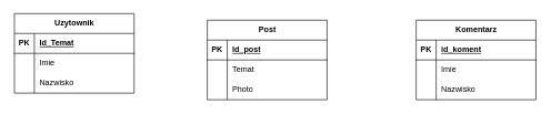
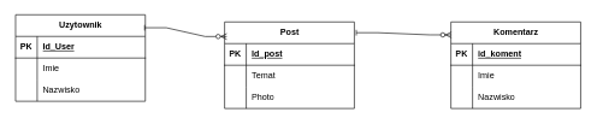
  <mxCell id="0" />
  <mxCell id="1" parent="0" />
  <mxCell id="2" value="Komentarz" style="shape=table;startSize=30;container=1;collapsible=1;childLayout=tableLayout;fixedRows=1;rowLines=0;fontStyle=1;align=center;resizeLast=1;html=1;" vertex="1" parent="1"><mxGeometry x="624" y="30" width="180" height="120" as="geometry" /></mxCell>
  <mxCell id="3" value="" style="shape=tableRow;horizontal=0;startSize=0;swimlaneHead=0;swimlaneBody=0;fillColor=none;collapsible=0;dropTarget=0;points=[[0,0.5],[1,0.5]];portConstraint=eastwest;top=0;left=0;right=0;bottom=1;" vertex="1" parent="2"><mxGeometry y="30" width="180" height="30" as="geometry" /></mxCell>
  <mxCell id="4" value="PK" style="shape=partialRectangle;connectable=0;fillColor=none;top=0;left=0;bottom=0;right=0;fontStyle=1;overflow=hidden;whiteSpace=wrap;html=1;" vertex="1" parent="3"><mxGeometry width="30" height="30" as="geometry"><mxRectangle width="30" height="30" as="alternateBounds" /></mxGeometry></mxCell>
  <mxCell id="5" value="id_koment" style="shape=partialRectangle;connectable=0;fillColor=none;top=0;left=0;bottom=0;right=0;align=left;spacingLeft=6;fontStyle=5;overflow=hidden;whiteSpace=wrap;html=1;" vertex="1" parent="3"><mxGeometry x="30" width="150" height="30" as="geometry"><mxRectangle width="150" height="30" as="alternateBounds" /></mxGeometry></mxCell>
  <mxCell id="6" value="" style="shape=tableRow;horizontal=0;startSize=0;swimlaneHead=0;swimlaneBody=0;fillColor=none;collapsible=0;dropTarget=0;points=[[0,0.5],[1,0.5]];portConstraint=eastwest;top=0;left=0;right=0;bottom=0;" vertex="1" parent="2"><mxGeometry y="60" width="180" height="30" as="geometry" /></mxCell>
  <mxCell id="7" value="" style="shape=partialRectangle;connectable=0;fillColor=none;top=0;left=0;bottom=0;right=0;editable=1;overflow=hidden;whiteSpace=wrap;html=1;" vertex="1" parent="6"><mxGeometry width="30" height="30" as="geometry"><mxRectangle width="30" height="30" as="alternateBounds" /></mxGeometry></mxCell>
  <mxCell id="8" value="Imie" style="shape=partialRectangle;connectable=0;fillColor=none;top=0;left=0;bottom=0;right=0;align=left;spacingLeft=6;overflow=hidden;whiteSpace=wrap;html=1;" vertex="1" parent="6"><mxGeometry x="30" width="150" height="30" as="geometry"><mxRectangle width="150" height="30" as="alternateBounds" /></mxGeometry></mxCell>
  <mxCell id="9" value="" style="shape=tableRow;horizontal=0;startSize=0;swimlaneHead=0;swimlaneBody=0;fillColor=none;collapsible=0;dropTarget=0;points=[[0,0.5],[1,0.5]];portConstraint=eastwest;top=0;left=0;right=0;bottom=0;" vertex="1" parent="2"><mxGeometry y="90" width="180" height="30" as="geometry" /></mxCell>
  <mxCell id="10" value="" style="shape=partialRectangle;connectable=0;fillColor=none;top=0;left=0;bottom=0;right=0;editable=1;overflow=hidden;whiteSpace=wrap;html=1;" vertex="1" parent="9"><mxGeometry width="30" height="30" as="geometry"><mxRectangle width="30" height="30" as="alternateBounds" /></mxGeometry></mxCell>
  <mxCell id="11" value="Nazwisko" style="shape=partialRectangle;connectable=0;fillColor=none;top=0;left=0;bottom=0;right=0;align=left;spacingLeft=6;overflow=hidden;whiteSpace=wrap;html=1;" vertex="1" parent="9"><mxGeometry x="30" width="150" height="30" as="geometry"><mxRectangle width="150" height="30" as="alternateBounds" /></mxGeometry></mxCell>
  <mxCell id="12" value="Uzytownik" style="shape=table;startSize=30;container=1;collapsible=1;childLayout=tableLayout;fixedRows=1;rowLines=0;fontStyle=1;align=center;resizeLast=1;html=1;" vertex="1" parent="1"><mxGeometry x="20" y="20" width="180" height="120" as="geometry" /></mxCell>
  <mxCell id="13" value="" style="shape=tableRow;horizontal=0;startSize=0;swimlaneHead=0;swimlaneBody=0;fillColor=none;collapsible=0;dropTarget=0;points=[[0,0.5],[1,0.5]];portConstraint=eastwest;top=0;left=0;right=0;bottom=1;" vertex="1" parent="12"><mxGeometry y="30" width="180" height="30" as="geometry" /></mxCell>
  <mxCell id="14" value="PK" style="shape=partialRectangle;connectable=0;fillColor=none;top=0;left=0;bottom=0;right=0;fontStyle=1;overflow=hidden;whiteSpace=wrap;html=1;" vertex="1" parent="13"><mxGeometry width="30" height="30" as="geometry"><mxRectangle width="30" height="30" as="alternateBounds" /></mxGeometry></mxCell>
- <mxCell id="15" value="Id_Temat" style="shape=partialRectangle;connectable=0;fillColor=none;top=0;left=0;bottom=0;right=0;align=left;spacingLeft=6;fontStyle=5;overflow=hidden;whiteSpace=wrap;html=1;" vertex="1" parent="13"><mxGeometry x="30" width="150" height="30" as="geometry"><mxRectangle width="150" height="30" as="alternateBounds" /></mxGeometry></mxCell>
+ <mxCell id="15" value="Id_User" style="shape=partialRectangle;connectable=0;fillColor=none;top=0;left=0;bottom=0;right=0;align=left;spacingLeft=6;fontStyle=5;overflow=hidden;whiteSpace=wrap;html=1;" vertex="1" parent="13"><mxGeometry x="30" width="150" height="30" as="geometry"><mxRectangle width="150" height="30" as="alternateBounds" /></mxGeometry></mxCell>
  <mxCell id="16" value="" style="shape=tableRow;horizontal=0;startSize=0;swimlaneHead=0;swimlaneBody=0;fillColor=none;collapsible=0;dropTarget=0;points=[[0,0.5],[1,0.5]];portConstraint=eastwest;top=0;left=0;right=0;bottom=0;" vertex="1" parent="12"><mxGeometry y="60" width="180" height="30" as="geometry" /></mxCell>
  <mxCell id="17" value="" style="shape=partialRectangle;connectable=0;fillColor=none;top=0;left=0;bottom=0;right=0;editable=1;overflow=hidden;whiteSpace=wrap;html=1;" vertex="1" parent="16"><mxGeometry width="30" height="30" as="geometry"><mxRectangle width="30" height="30" as="alternateBounds" /></mxGeometry></mxCell>
  <mxCell id="18" value="Imie" style="shape=partialRectangle;connectable=0;fillColor=none;top=0;left=0;bottom=0;right=0;align=left;spacingLeft=6;overflow=hidden;whiteSpace=wrap;html=1;" vertex="1" parent="16"><mxGeometry x="30" width="150" height="30" as="geometry"><mxRectangle width="150" height="30" as="alternateBounds" /></mxGeometry></mxCell>
  <mxCell id="19" value="" style="shape=tableRow;horizontal=0;startSize=0;swimlaneHead=0;swimlaneBody=0;fillColor=none;collapsible=0;dropTarget=0;points=[[0,0.5],[1,0.5]];portConstraint=eastwest;top=0;left=0;right=0;bottom=0;" vertex="1" parent="12"><mxGeometry y="90" width="180" height="30" as="geometry" /></mxCell>
  <mxCell id="20" value="" style="shape=partialRectangle;connectable=0;fillColor=none;top=0;left=0;bottom=0;right=0;editable=1;overflow=hidden;whiteSpace=wrap;html=1;" vertex="1" parent="19"><mxGeometry width="30" height="30" as="geometry"><mxRectangle width="30" height="30" as="alternateBounds" /></mxGeometry></mxCell>
  <mxCell id="21" value="Nazwisko" style="shape=partialRectangle;connectable=0;fillColor=none;top=0;left=0;bottom=0;right=0;align=left;spacingLeft=6;overflow=hidden;whiteSpace=wrap;html=1;" vertex="1" parent="19"><mxGeometry x="30" width="150" height="30" as="geometry"><mxRectangle width="150" height="30" as="alternateBounds" /></mxGeometry></mxCell>
  <mxCell id="22" value="Post" style="shape=table;startSize=30;container=1;collapsible=1;childLayout=tableLayout;fixedRows=1;rowLines=0;fontStyle=1;align=center;resizeLast=1;html=1;" vertex="1" parent="1"><mxGeometry x="310" y="30" width="180" height="120" as="geometry" /></mxCell>
  <mxCell id="23" value="" style="shape=tableRow;horizontal=0;startSize=0;swimlaneHead=0;swimlaneBody=0;fillColor=none;collapsible=0;dropTarget=0;points=[[0,0.5],[1,0.5]];portConstraint=eastwest;top=0;left=0;right=0;bottom=1;" vertex="1" parent="22"><mxGeometry y="30" width="180" height="30" as="geometry" /></mxCell>
  <mxCell id="24" value="PK" style="shape=partialRectangle;connectable=0;fillColor=none;top=0;left=0;bottom=0;right=0;fontStyle=1;overflow=hidden;whiteSpace=wrap;html=1;" vertex="1" parent="23"><mxGeometry width="30" height="30" as="geometry"><mxRectangle width="30" height="30" as="alternateBounds" /></mxGeometry></mxCell>
  <mxCell id="25" value="Id_post" style="shape=partialRectangle;connectable=0;fillColor=none;top=0;left=0;bottom=0;right=0;align=left;spacingLeft=6;fontStyle=5;overflow=hidden;whiteSpace=wrap;html=1;" vertex="1" parent="23"><mxGeometry x="30" width="150" height="30" as="geometry"><mxRectangle width="150" height="30" as="alternateBounds" /></mxGeometry></mxCell>
  <mxCell id="26" value="" style="shape=tableRow;horizontal=0;startSize=0;swimlaneHead=0;swimlaneBody=0;fillColor=none;collapsible=0;dropTarget=0;points=[[0,0.5],[1,0.5]];portConstraint=eastwest;top=0;left=0;right=0;bottom=0;" vertex="1" parent="22"><mxGeometry y="60" width="180" height="30" as="geometry" /></mxCell>
  <mxCell id="27" value="" style="shape=partialRectangle;connectable=0;fillColor=none;top=0;left=0;bottom=0;right=0;editable=1;overflow=hidden;whiteSpace=wrap;html=1;" vertex="1" parent="26"><mxGeometry width="30" height="30" as="geometry"><mxRectangle width="30" height="30" as="alternateBounds" /></mxGeometry></mxCell>
  <mxCell id="28" value="Temat" style="shape=partialRectangle;connectable=0;fillColor=none;top=0;left=0;bottom=0;right=0;align=left;spacingLeft=6;overflow=hidden;whiteSpace=wrap;html=1;" vertex="1" parent="26"><mxGeometry x="30" width="150" height="30" as="geometry"><mxRectangle width="150" height="30" as="alternateBounds" /></mxGeometry></mxCell>
  <mxCell id="29" value="" style="shape=tableRow;horizontal=0;startSize=0;swimlaneHead=0;swimlaneBody=0;fillColor=none;collapsible=0;dropTarget=0;points=[[0,0.5],[1,0.5]];portConstraint=eastwest;top=0;left=0;right=0;bottom=0;" vertex="1" parent="22"><mxGeometry y="90" width="180" height="30" as="geometry" /></mxCell>
  <mxCell id="30" value="" style="shape=partialRectangle;connectable=0;fillColor=none;top=0;left=0;bottom=0;right=0;editable=1;overflow=hidden;whiteSpace=wrap;html=1;" vertex="1" parent="29"><mxGeometry width="30" height="30" as="geometry"><mxRectangle width="30" height="30" as="alternateBounds" /></mxGeometry></mxCell>
  <mxCell id="31" value="Photo" style="shape=partialRectangle;connectable=0;fillColor=none;top=0;left=0;bottom=0;right=0;align=left;spacingLeft=6;overflow=hidden;whiteSpace=wrap;html=1;" vertex="1" parent="29"><mxGeometry x="30" width="150" height="30" as="geometry"><mxRectangle width="150" height="30" as="alternateBounds" /></mxGeometry></mxCell>
+ <mxCell id="32" value="" style="edgeStyle=entityRelationEdgeStyle;fontSize=12;html=1;endArrow=ERzeroToMany;startArrow=baseDash;rounded=0;startFill=0;exitX=0.995;exitY=0.15;exitDx=0;exitDy=0;exitPerimeter=0;entryX=0.017;entryY=0.168;entryDx=0;entryDy=0;entryPerimeter=0;" edge="1" parent="1" source="12" target="22"><mxGeometry width="100" height="100" relative="1" as="geometry"><mxPoint x="250" y="300" as="sourcePoint" /><mxPoint x="350" y="200" as="targetPoint" /></mxGeometry></mxCell>
+ <mxCell id="33" value="" style="edgeStyle=entityRelationEdgeStyle;fontSize=12;html=1;endArrow=ERzeroToMany;startArrow=baseDash;rounded=0;startFill=0;exitX=1.015;exitY=0.124;exitDx=0;exitDy=0;exitPerimeter=0;entryX=0.004;entryY=0.149;entryDx=0;entryDy=0;entryPerimeter=0;" edge="1" parent="1" source="22" target="2"><mxGeometry width="100" height="100" relative="1" as="geometry"><mxPoint x="290" y="180" as="sourcePoint" /><mxPoint x="404" y="192" as="targetPoint" /></mxGeometry></mxCell>
